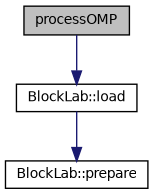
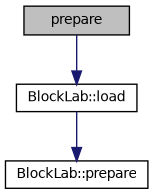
  digraph {
    rankdir=TB
    node [color=black fillcolor=white fontname=Helvetica fontsize=10 shape=record style=filled]
    edge [color=midnightblue fontname=Helvetica fontsize=10 labelfontname=Helvetica labelfontsize=10 style=solid]
-   n1 [fillcolor=grey75 fontcolor=black height=0.2 label=processOMP width=0.4]
+   n1 [fillcolor=grey75 fontcolor=black height=0.2 label=prepare width=0.4]
    n2 [height=0.2 label="BlockLab::load" width=0.4]
    n3 [height=0.2 label="BlockLab::prepare" width=0.4]
    n1 -> n2
    n2 -> n3
  }
